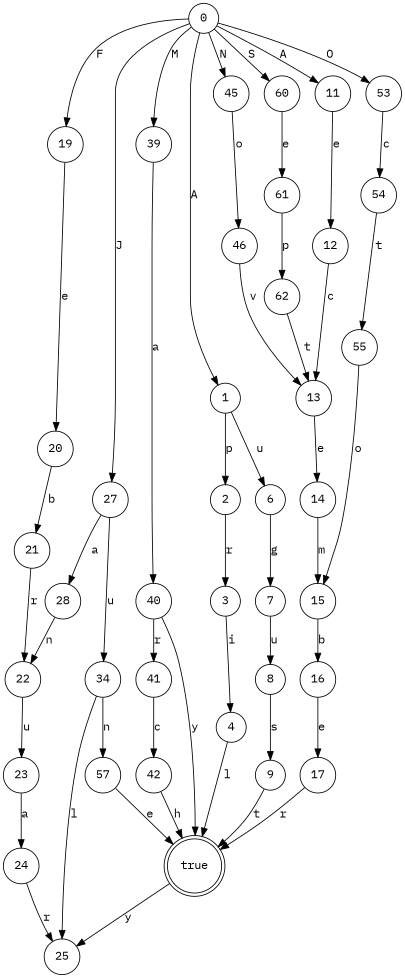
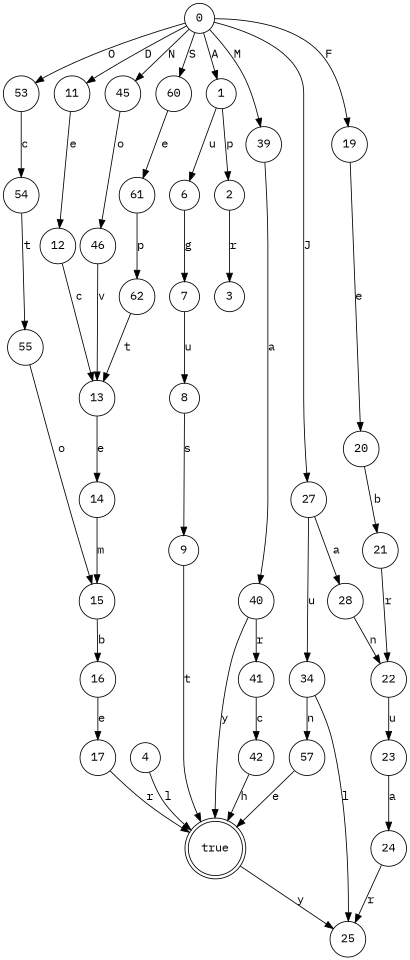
  digraph {
    fontname="IBM Plex Mono"
    node [fontname="IBM Plex Mono" shape=circle]
    edge [fontname="IBM Plex Mono"]
    0
    1
    11
    19
    27
    39
    45
    53
    60
    2
    6
    12
    20
    28
    34
    40
    46
    54
    61
    3
    7
    4
    n23 [label=true shape=doublecircle]
    25
    8
    9
    13
    14
    15
    16
    17
    21
    22
    23
    24
    n36 [label=57]
    41
    42
    55
    62
    0 -> 1 [label=A]
-   0 -> 11 [label=A]
+   0 -> 11 [label=D]
    0 -> 19 [label=F]
    0 -> 27 [label=J]
    0 -> 39 [label=M]
    0 -> 45 [label=N]
    0 -> 53 [label=O]
    0 -> 60 [label=S]
    1 -> 2 [label=p]
    1 -> 6 [label=u]
    11 -> 12 [label=e]
    19 -> 20 [label=e]
    27 -> 28 [label=a]
    27 -> 34 [label=u]
    39 -> 40 [label=a]
    45 -> 46 [label=o]
    53 -> 54 [label=c]
    60 -> 61 [label=e]
    2 -> 3 [label=r]
    6 -> 7 [label=g]
    12 -> 13 [label=c]
    20 -> 21 [label=b]
    28 -> 22 [label=n]
    34 -> 25 [label=l]
    34 -> n36 [label=n]
    40 -> n23 [label=y]
    40 -> 41 [label=r]
    46 -> 13 [label=v]
    54 -> 55 [label=t]
    61 -> 62 [label=p]
-   3 -> 4 [label=i]
    7 -> 8 [label=u]
    4 -> n23 [label=l]
    n23 -> 25 [label=y]
    8 -> 9 [label=s]
    9 -> n23 [label=t]
    13 -> 14 [label=e]
    14 -> 15 [label=m]
    15 -> 16 [label=b]
    16 -> 17 [label=e]
    17 -> n23 [label=r]
    21 -> 22 [label=r]
    22 -> 23 [label=u]
    23 -> 24 [label=a]
    24 -> 25 [label=r]
    n36 -> n23 [label=e]
    41 -> 42 [label=c]
    42 -> n23 [label=h]
    55 -> 15 [label=o]
    62 -> 13 [label=t]
  }
